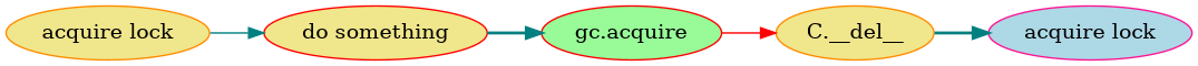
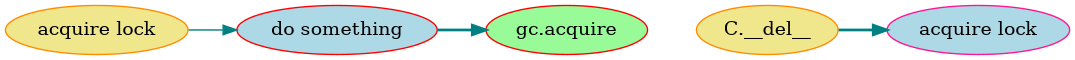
  digraph {
    rankdir=LR
    node [color=darkorange fillcolor=khaki style=filled]
    edge [color=teal style=solid]
    n1 [label="acquire lock"]
-   "do something" [color=red]
+   "do something" [color=red fillcolor=lightblue]
    n3 [color=red fillcolor=palegreen label="gc.acquire"]
    "C.__del__"
    "acquire lock" [color=deeppink fillcolor=lightblue]
    n1 -> "do something"
    "do something" -> n3 [style=bold]
-   n3 -> "C.__del__" [color=red]
    "C.__del__" -> "acquire lock" [style=bold]
  }
